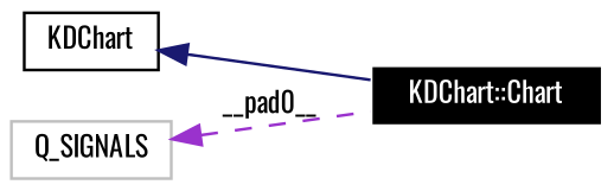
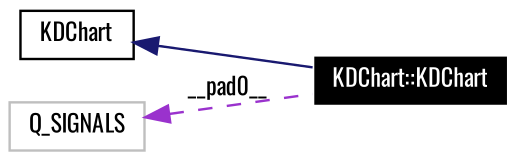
  digraph {
    fontname=Oswald
    rankdir=LR
    node [fontname=Oswald fontsize=10 shape=record]
    edge [dir=back fontname=Oswald fontsize=10 labelfontname=Helvetica labelfontsize=10]
-   n1 [color=white fillcolor=black fontcolor=white height=0.2 label="KDChart::Chart" style=filled width=0.4]
+   n1 [color=white fillcolor=black fontcolor=white height=0.2 label="KDChart::KDChart" style=filled width=0.4]
    n2 [color=black height=0.2 label=KDChart width=0.4]
    n3 [color=grey75 height=0.2 label=Q_SIGNALS width=0.4]
    n2 -> n1 [color=midnightblue style=solid]
    n3 -> n1 [color=darkorchid3 label=__pad0__ style=dashed]
  }
